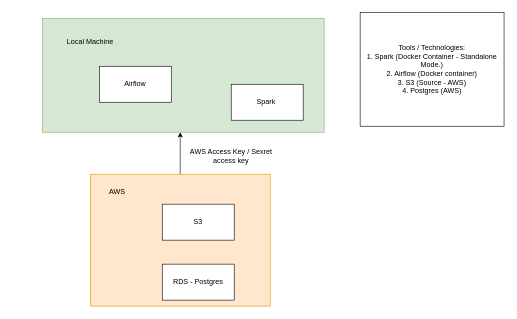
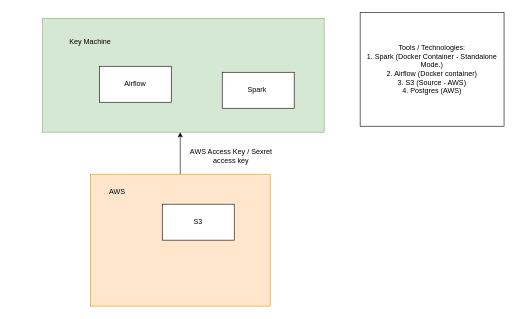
  <mxCell id="0" />
  <mxCell id="1" parent="0" />
  <mxCell id="2" value="Tools / Technologies:&lt;br&gt;1. Spark (Docker Container - Standalone Mode.)&lt;br&gt;2. Airflow (Docker container)&lt;br&gt;3. S3 (Source - AWS)&lt;br&gt;4. Postgres (AWS)" style="rounded=0;whiteSpace=wrap;html=1;" vertex="1" parent="1"><mxGeometry x="600" y="20" width="240" height="190" as="geometry" /></mxCell>
  <mxCell id="3" value="" style="rounded=0;whiteSpace=wrap;html=1;fillColor=#d5e8d4;strokeColor=#82b366;" vertex="1" parent="1"><mxGeometry x="70" y="30" width="470" height="190" as="geometry" /></mxCell>
- <mxCell id="4" value="Spark&amp;nbsp;" style="rounded=0;whiteSpace=wrap;html=1;" vertex="1" parent="1"><mxGeometry x="385" y="140" width="120" height="60" as="geometry" /></mxCell>
- <mxCell id="5" value="Local Machine" style="text;html=1;strokeColor=none;fillColor=none;align=center;verticalAlign=middle;whiteSpace=wrap;rounded=0;" vertex="1" parent="1"><mxGeometry x="20" y="50" width="260" height="40" as="geometry" /></mxCell>
+ <mxCell id="4" value="Spark&amp;nbsp;" style="rounded=0;whiteSpace=wrap;html=1;" vertex="1" parent="1"><mxGeometry x="370" y="120" width="120" height="60" as="geometry" /></mxCell>
+ <mxCell id="5" value="Key Machine" style="text;html=1;strokeColor=none;fillColor=none;align=center;verticalAlign=middle;whiteSpace=wrap;rounded=0;" vertex="1" parent="1"><mxGeometry x="20" y="50" width="260" height="40" as="geometry" /></mxCell>
  <mxCell id="6" value="Airflow" style="rounded=0;whiteSpace=wrap;html=1;" vertex="1" parent="1"><mxGeometry x="165" y="110" width="120" height="60" as="geometry" /></mxCell>
  <mxCell id="7" value="" style="edgeStyle=orthogonalEdgeStyle;rounded=0;orthogonalLoop=1;jettySize=auto;html=1;" edge="1" parent="1" source="8" target="3"><mxGeometry relative="1" as="geometry"><Array as="points"><mxPoint x="305" y="290" /><mxPoint x="305" y="290" /></Array></mxGeometry></mxCell>
  <mxCell id="8" value="" style="rounded=0;whiteSpace=wrap;html=1;fillColor=#ffe6cc;strokeColor=#d79b00;" vertex="1" parent="1"><mxGeometry x="150" y="290" width="300" height="220" as="geometry" /></mxCell>
  <mxCell id="9" value="AWS" style="text;html=1;strokeColor=none;fillColor=none;align=center;verticalAlign=middle;whiteSpace=wrap;rounded=0;" vertex="1" parent="1"><mxGeometry x="175" y="300" width="40" height="40" as="geometry" /></mxCell>
  <mxCell id="10" value="S3" style="rounded=0;whiteSpace=wrap;html=1;" vertex="1" parent="1"><mxGeometry x="270" y="340" width="120" height="60" as="geometry" /></mxCell>
- <mxCell id="11" value="RDS - Postgres" style="rounded=0;whiteSpace=wrap;html=1;" vertex="1" parent="1"><mxGeometry x="270" y="440" width="120" height="60" as="geometry" /></mxCell>
  <mxCell id="12" value="AWS Access Key / Sexret access key" style="text;html=1;strokeColor=none;fillColor=none;align=center;verticalAlign=middle;whiteSpace=wrap;rounded=0;" vertex="1" parent="1"><mxGeometry x="300" y="240" width="170" height="40" as="geometry" /></mxCell>
